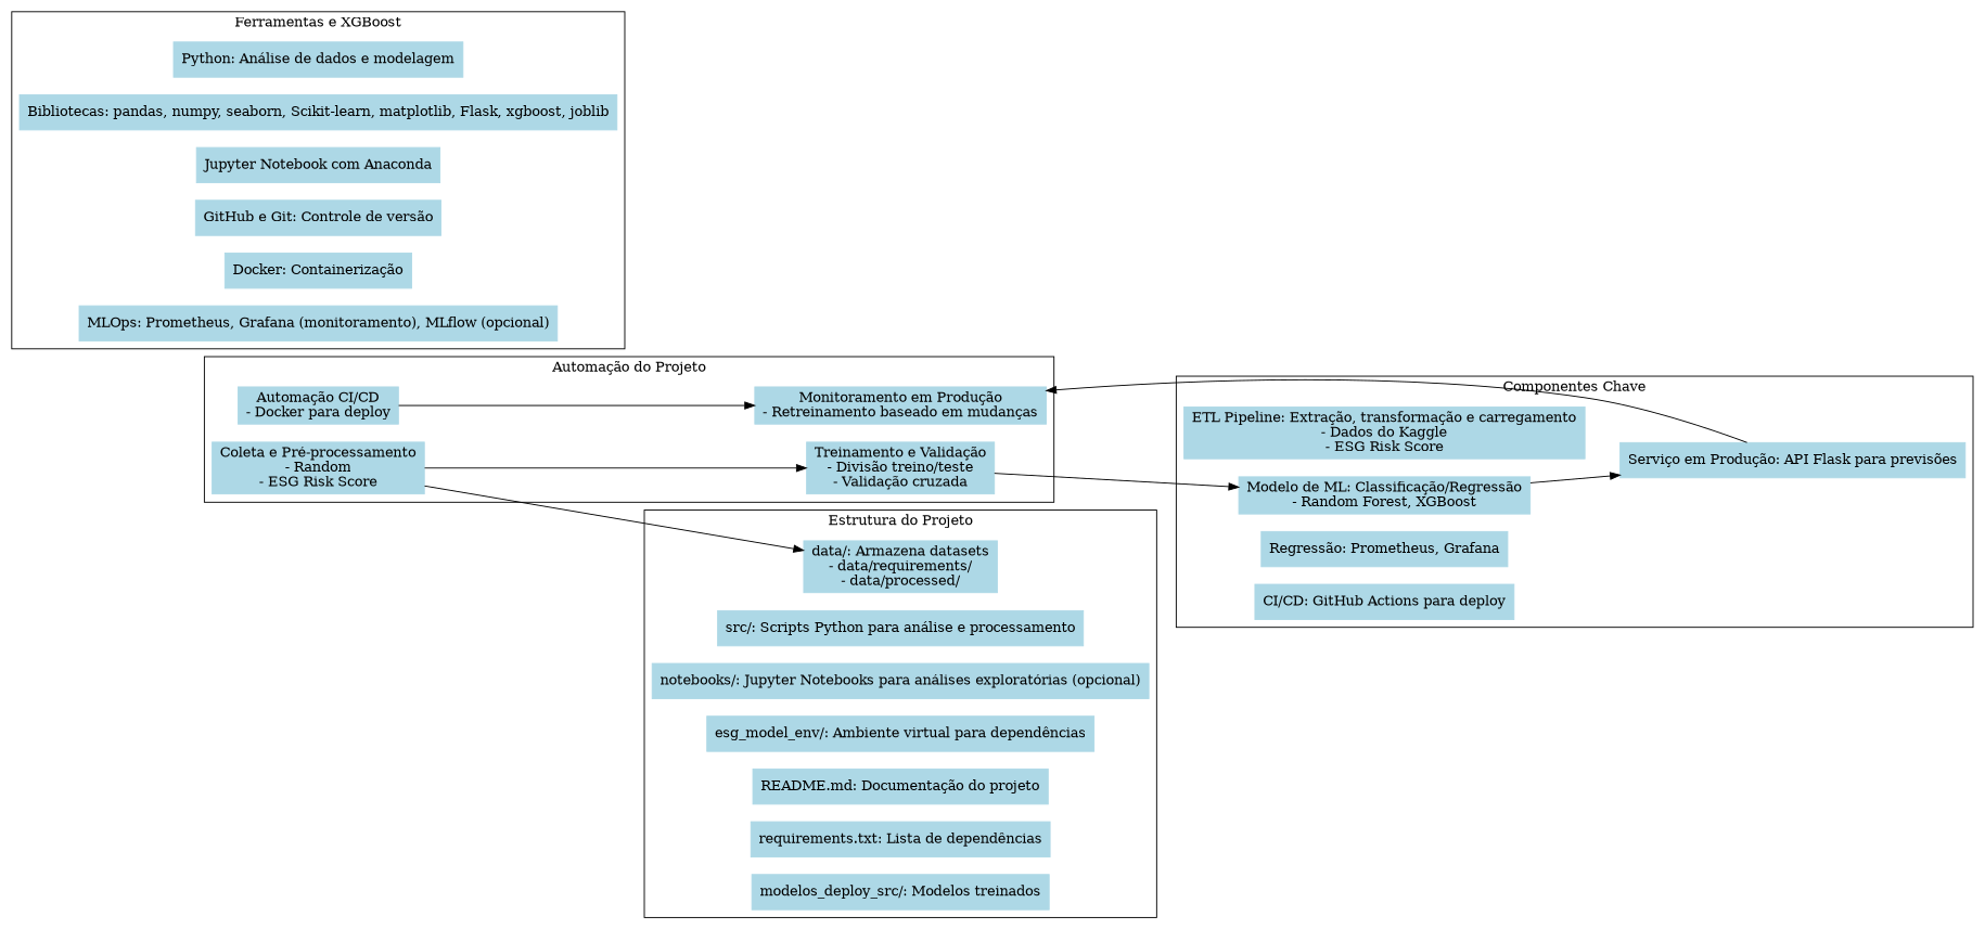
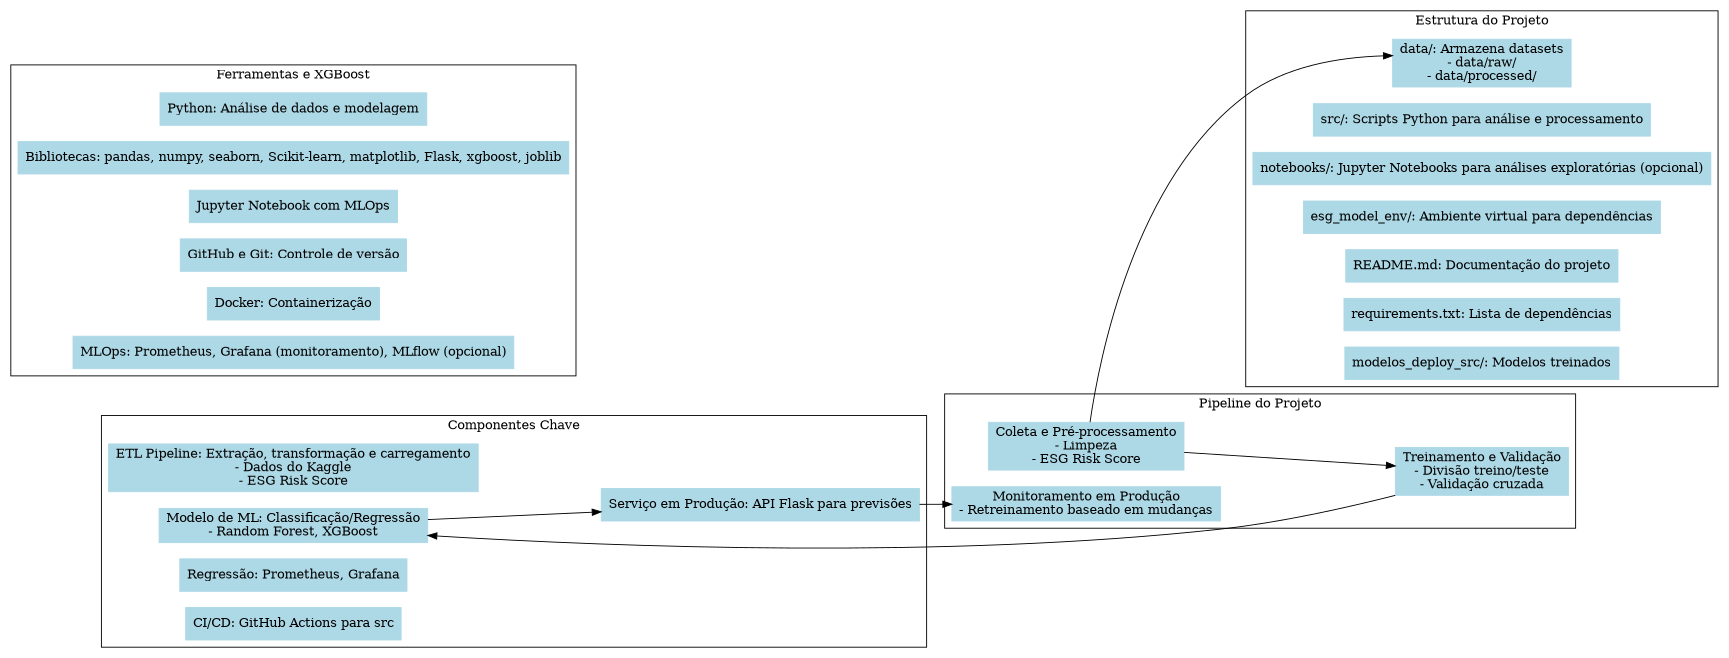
  digraph {
    rankdir=LR
    node [color=lightblue shape=box style=filled]
-   n1 [label="data/: Armazena datasets\n- data/requirements/\n- data/processed/"]
+   n1 [label="data/: Armazena datasets\n- data/raw/\n- data/processed/"]
    n2 [label="src/: Scripts Python para análise e processamento"]
    n3 [label="notebooks/: Jupyter Notebooks para análises exploratórias (opcional)"]
    n4 [label="esg_model_env/: Ambiente virtual para dependências"]
    n5 [label="README.md: Documentação do projeto"]
    n6 [label="requirements.txt: Lista de dependências"]
    n7 [label="modelos_deploy_src/: Modelos treinados"]
    n8 [label="Python: Análise de dados e modelagem"]
    n9 [label="Bibliotecas: pandas, numpy, seaborn, Scikit-learn, matplotlib, Flask, xgboost, joblib"]
-   n10 [label="Jupyter Notebook com Anaconda"]
+   n10 [label="Jupyter Notebook com MLOps"]
    n11 [label="GitHub e Git: Controle de versão"]
    n12 [label="Docker: Containerização"]
    n13 [label="MLOps: Prometheus, Grafana (monitoramento), MLflow (opcional)"]
    n14 [label="ETL Pipeline: Extração, transformação e carregamento\n- Dados do Kaggle\n- ESG Risk Score"]
    n15 [label="Modelo de ML: Classificação/Regressão\n- Random Forest, XGBoost"]
    n16 [label="Serviço em Produção: API Flask para previsões"]
    n17 [label="Regressão: Prometheus, Grafana"]
-   n18 [label="CI/CD: GitHub Actions para deploy"]
-   n19 [label="Coleta e Pré-processamento\n- Random\n- ESG Risk Score"]
+   n18 [label="CI/CD: GitHub Actions para src"]
+   n19 [label="Coleta e Pré-processamento\n- Limpeza\n- ESG Risk Score"]
    n20 [label="Treinamento e Validação\n- Divisão treino/teste\n- Validação cruzada"]
-   n21 [label="Automação CI/CD\n- Docker para deploy"]
    n22 [label="Monitoramento em Produção\n- Retreinamento baseado em mudanças"]
    subgraph cluster_1 {
      label="Estrutura do Projeto"
      n1
      n2
      n3
      n4
      n5
      n6
      n7
    }
    subgraph cluster_2 {
      label="Ferramentas e XGBoost"
      n8
      n9
      n10
      n11
      n12
      n13
    }
    subgraph cluster_3 {
      label="Componentes Chave"
      n14
      n15
      n16
      n17
      n18
    }
    subgraph cluster_4 {
-     label="Automação do Projeto"
+     label="Pipeline do Projeto"
      n19
      n20
-     n21
      n22
    }
    n15 -> n16
    n16 -> n22
    n19 -> n1
    n19 -> n20
    n20 -> n15
-   n21 -> n22
  }
